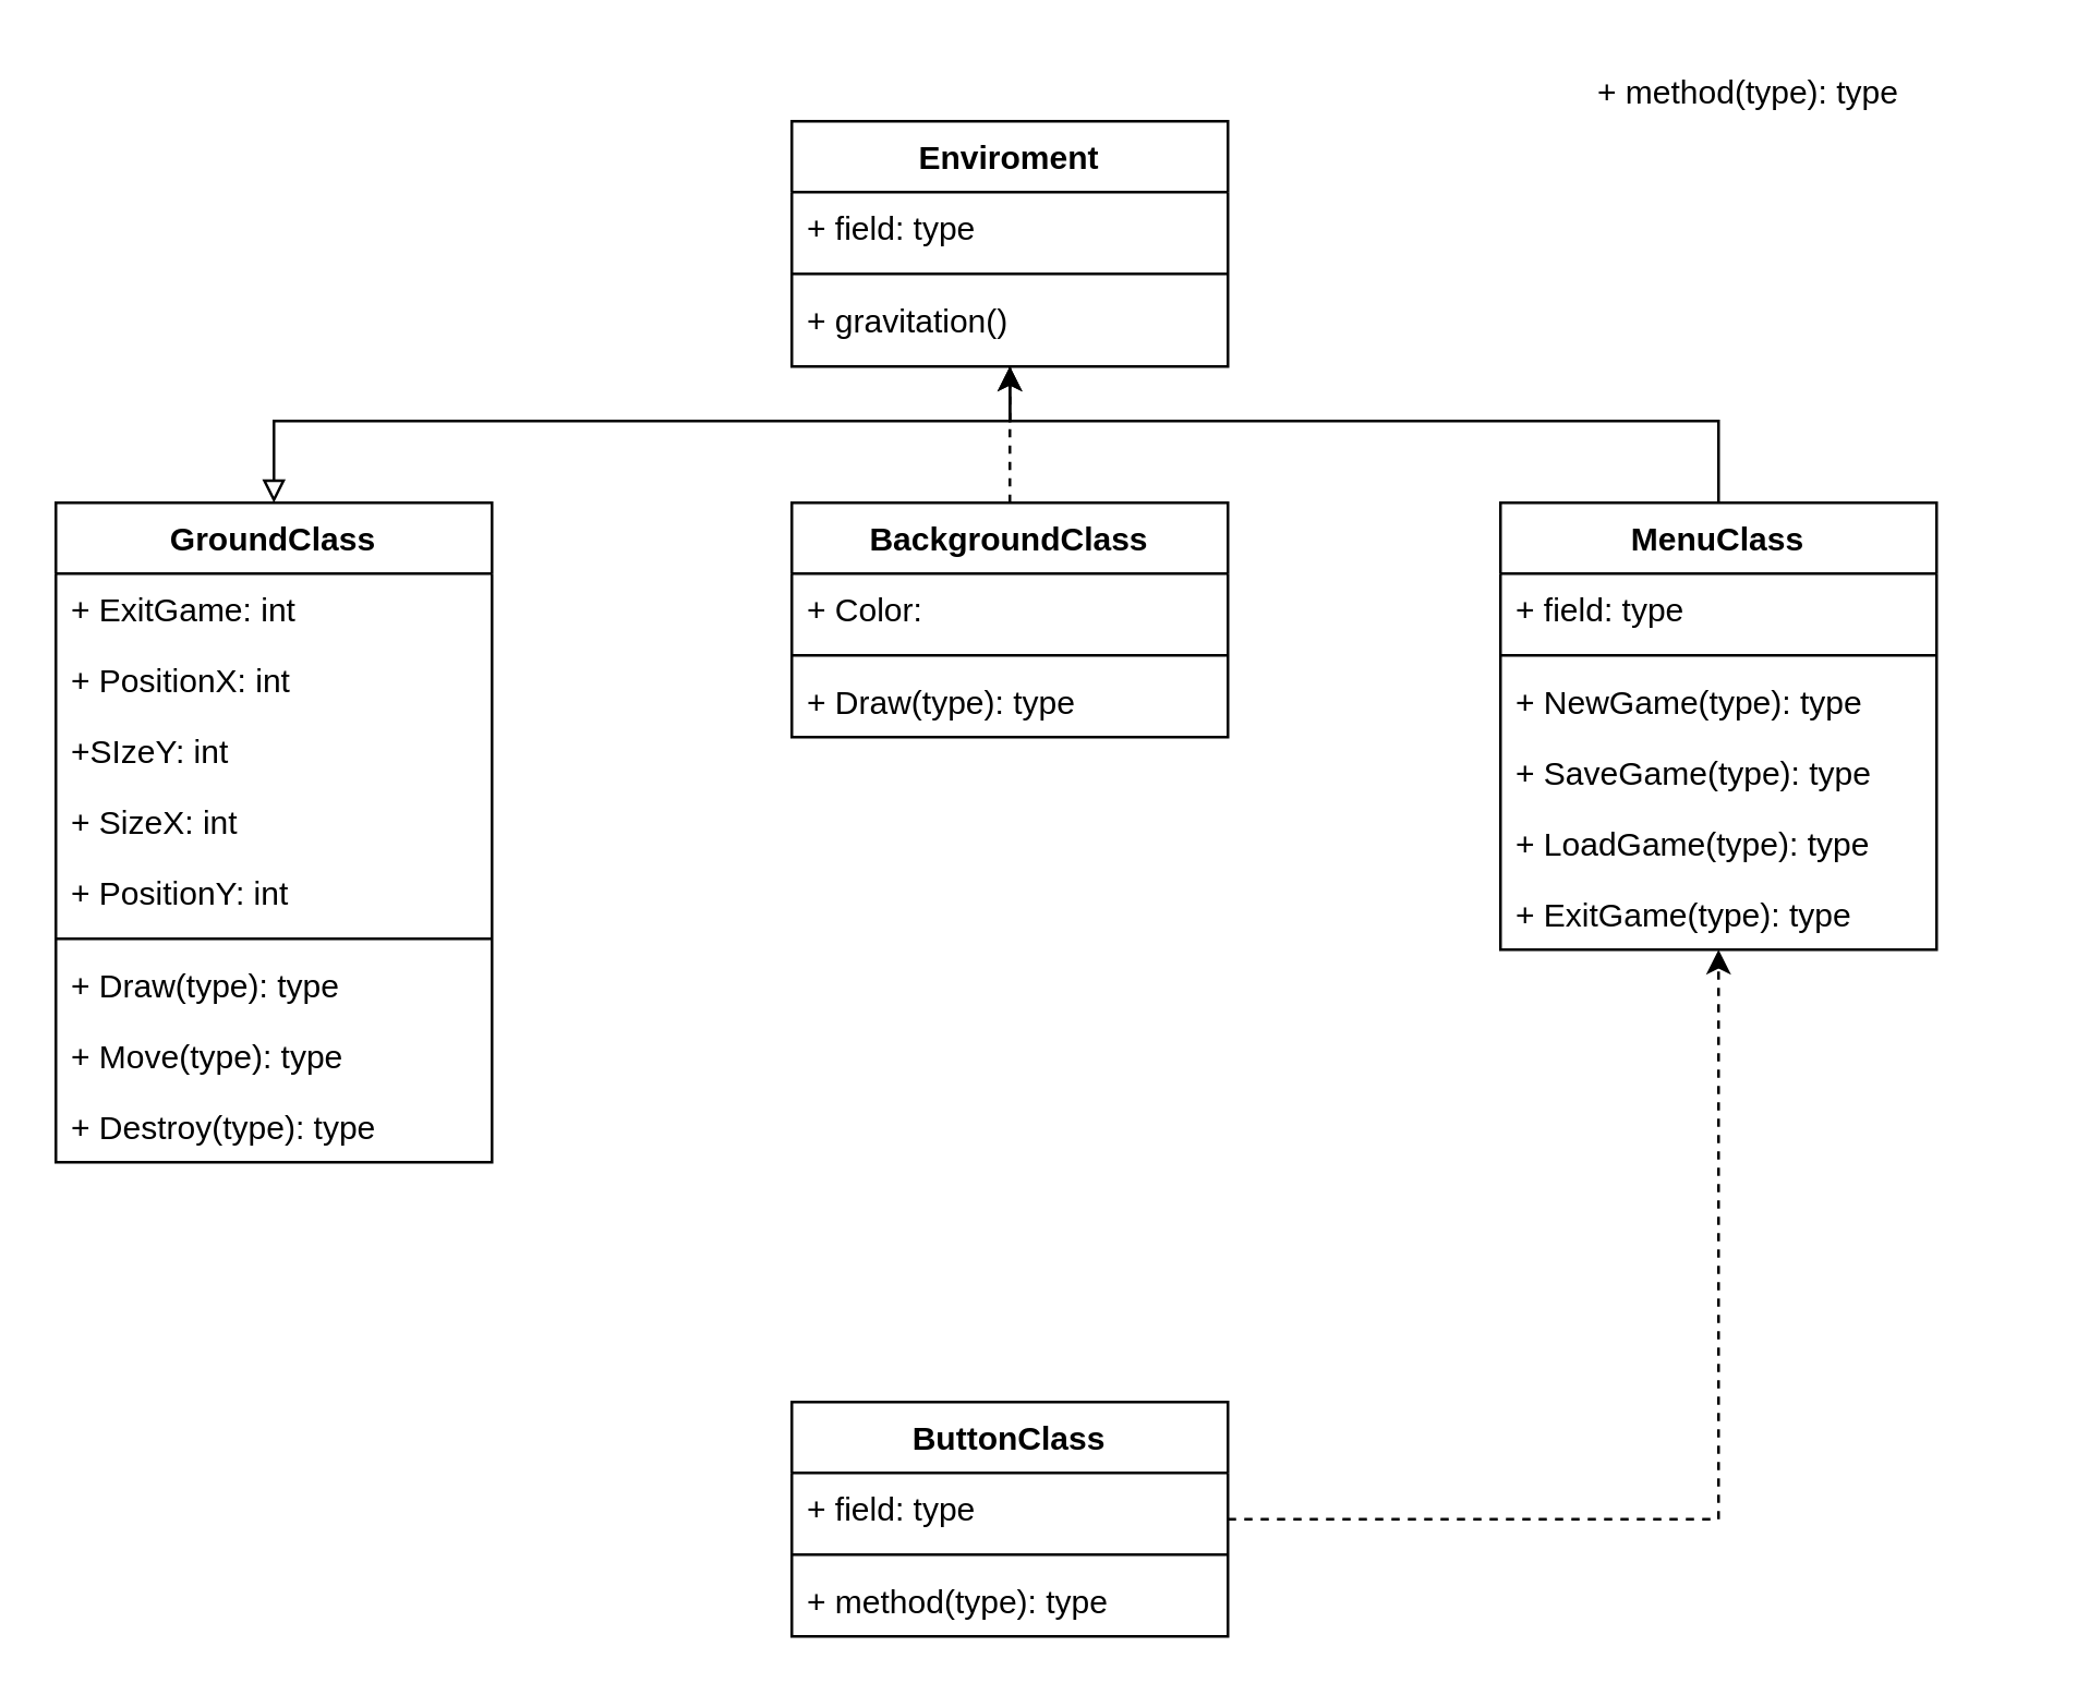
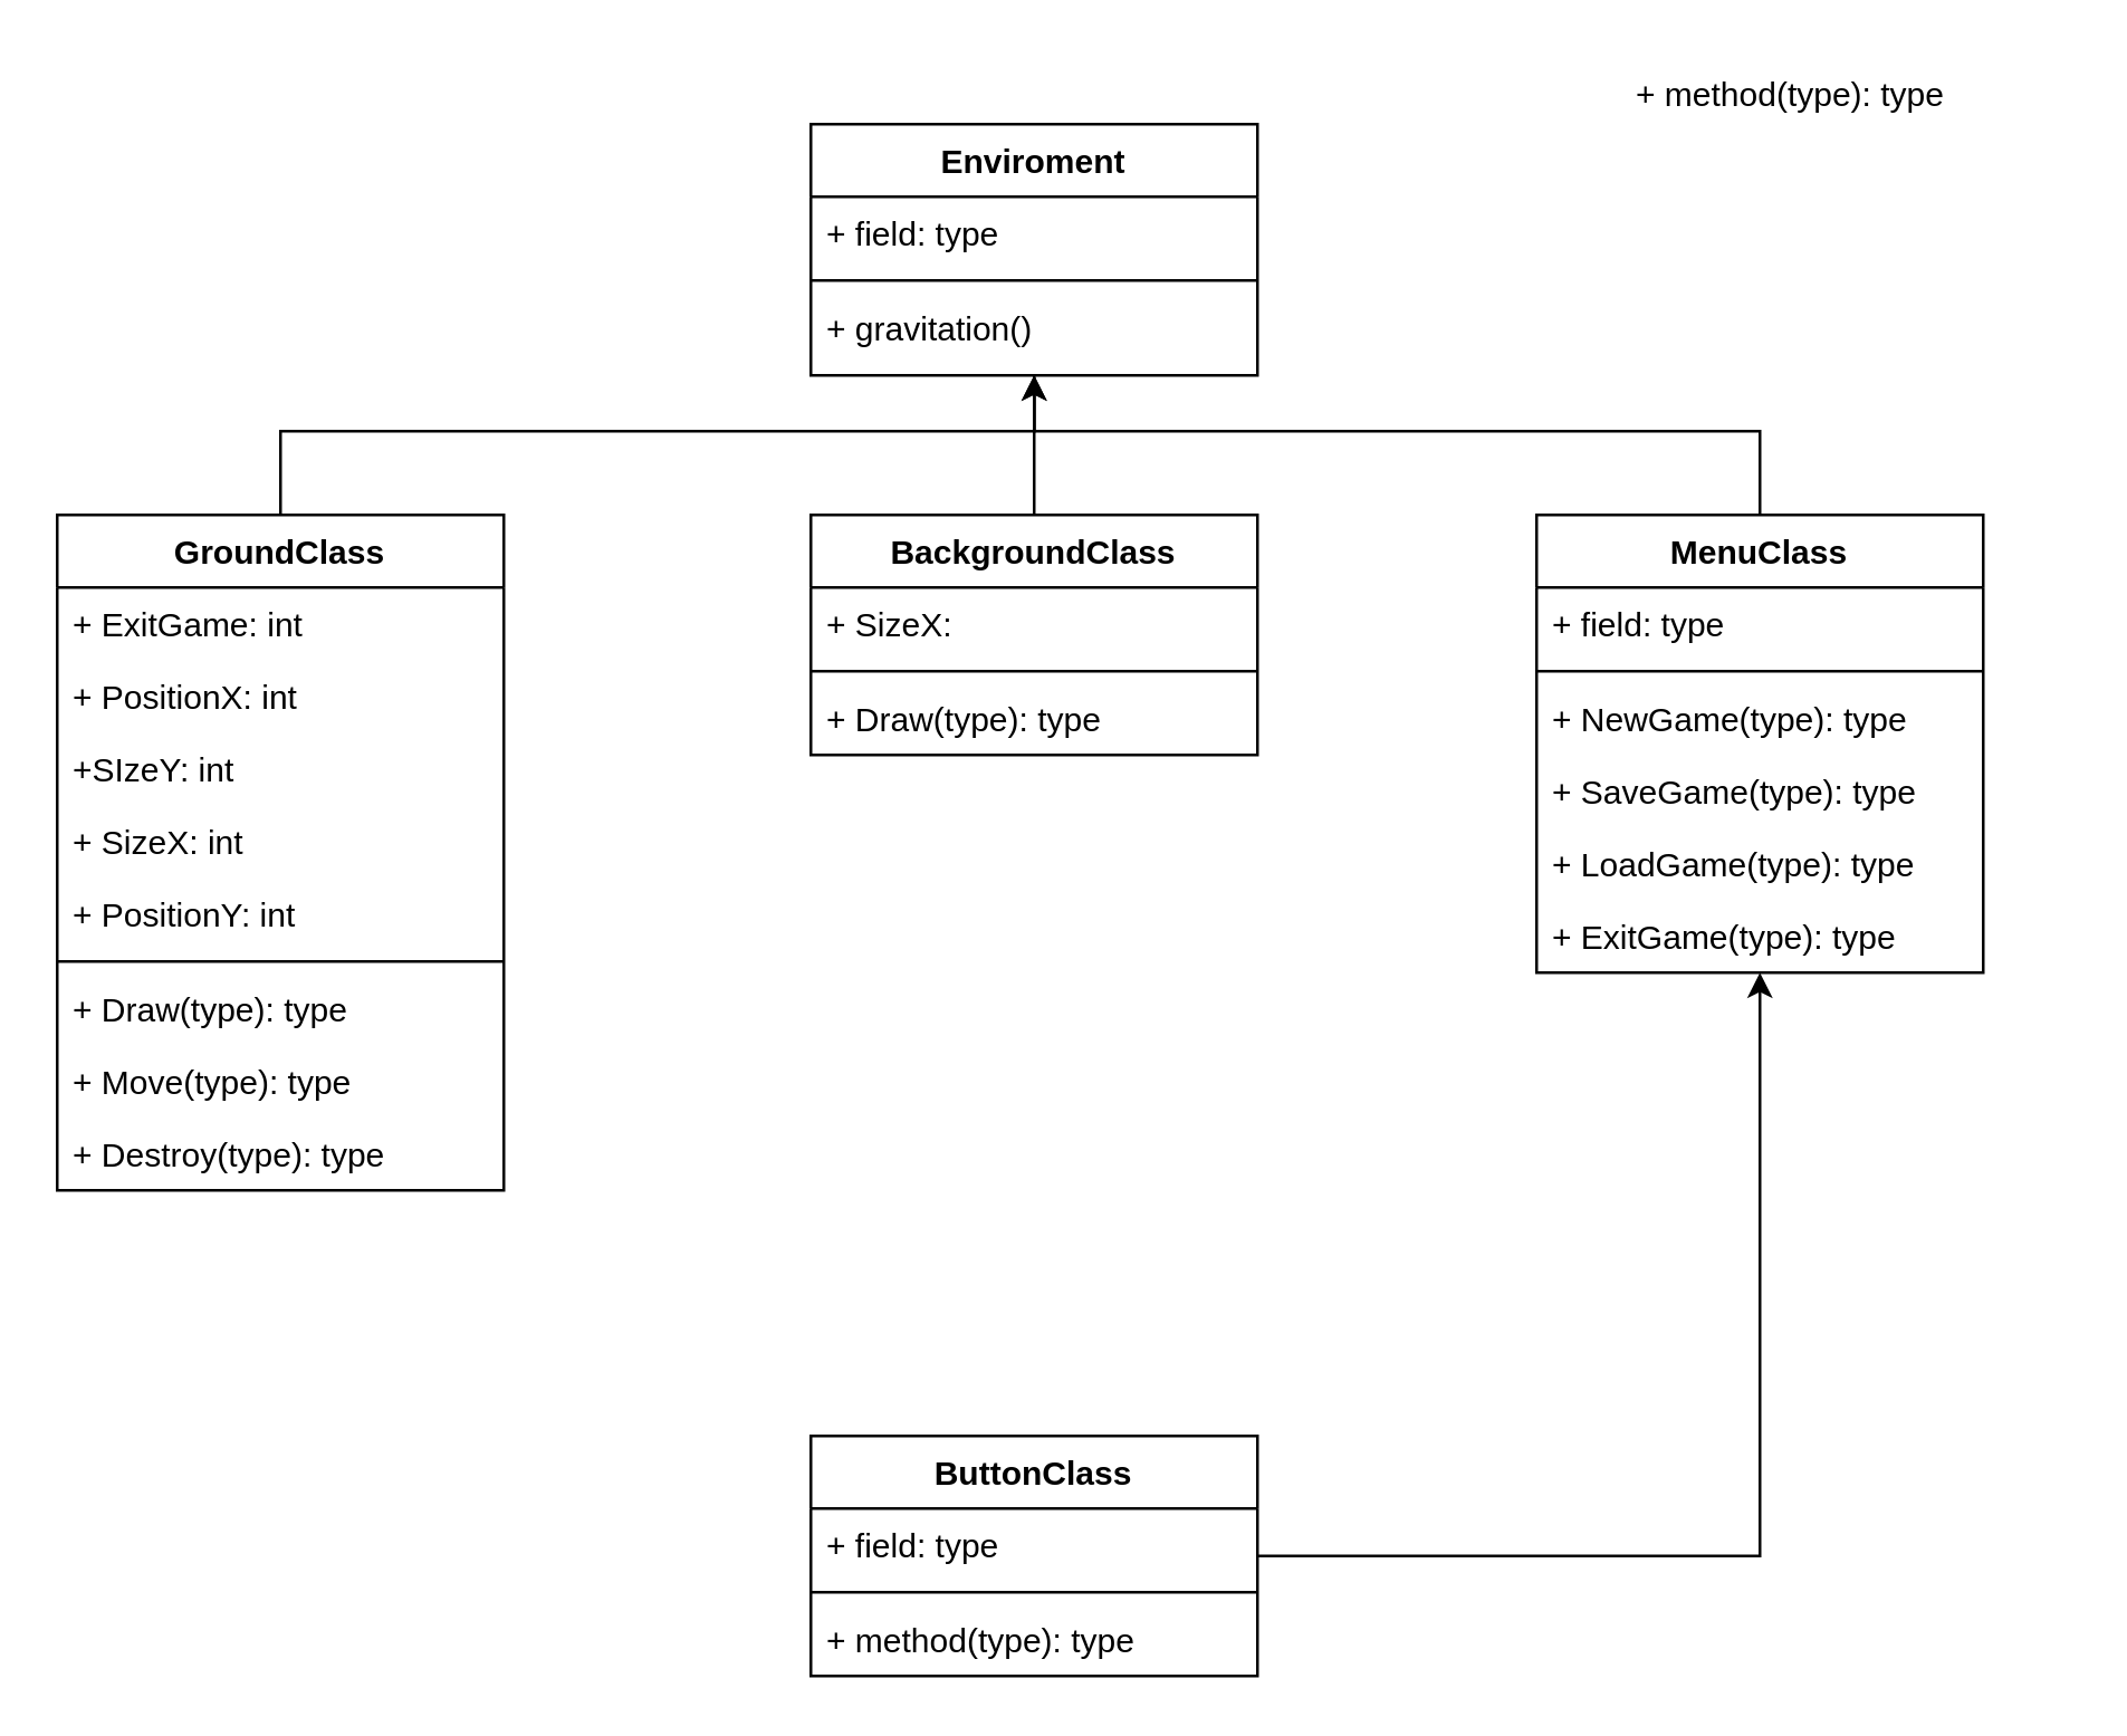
  <mxCell id="0" />
  <mxCell id="1" parent="0" />
- <mxCell id="2" style="edgeStyle=orthogonalEdgeStyle;rounded=0;orthogonalLoop=1;jettySize=auto;html=1;entryX=0.5;entryY=0;entryDx=0;entryDy=0;exitX=0.5;exitY=1;exitDx=0;exitDy=0;endArrow=block;endFill=0;" edge="1" parent="1" source="3" target="8"><mxGeometry relative="1" as="geometry"><Array as="points"><mxPoint x="370" y="154" /><mxPoint x="100" y="154" /></Array></mxGeometry></mxCell>
+ <mxCell id="2" style="edgeStyle=orthogonalEdgeStyle;rounded=0;orthogonalLoop=1;jettySize=auto;html=1;entryX=0.5;entryY=0;entryDx=0;entryDy=0;exitX=0.5;exitY=1;exitDx=0;exitDy=0;endArrow=none;endFill=0;" edge="1" parent="1" source="3" target="8"><mxGeometry relative="1" as="geometry"><Array as="points"><mxPoint x="370" y="154" /><mxPoint x="100" y="154" /></Array></mxGeometry></mxCell>
  <mxCell id="3" value="Enviroment" style="swimlane;fontStyle=1;align=center;verticalAlign=top;childLayout=stackLayout;horizontal=1;startSize=26;horizontalStack=0;resizeParent=1;resizeParentMax=0;resizeLast=0;collapsible=1;marginBottom=0;" vertex="1" parent="1"><mxGeometry x="290" y="44" width="160" height="90" as="geometry"><mxRectangle x="330" y="80" width="110" height="30" as="alternateBounds" /></mxGeometry></mxCell>
  <mxCell id="4" value="+ field: type" style="text;strokeColor=none;fillColor=none;align=left;verticalAlign=top;spacingLeft=4;spacingRight=4;overflow=hidden;rotatable=0;points=[[0,0.5],[1,0.5]];portConstraint=eastwest;" vertex="1" parent="3"><mxGeometry y="26" width="160" height="26" as="geometry" /></mxCell>
  <mxCell id="5" value="" style="line;strokeWidth=1;fillColor=none;align=left;verticalAlign=middle;spacingTop=-1;spacingLeft=3;spacingRight=3;rotatable=0;labelPosition=right;points=[];portConstraint=eastwest;strokeColor=inherit;" vertex="1" parent="3"><mxGeometry y="52" width="160" height="8" as="geometry" /></mxCell>
  <mxCell id="6" value="+ gravitation()" style="text;strokeColor=none;fillColor=none;align=left;verticalAlign=top;spacingLeft=4;spacingRight=4;overflow=hidden;rotatable=0;points=[[0,0.5],[1,0.5]];portConstraint=eastwest;" vertex="1" parent="3"><mxGeometry y="60" width="160" height="30" as="geometry" /></mxCell>
  <mxCell id="7" value="+ method(type): type" style="text;strokeColor=none;fillColor=none;align=left;verticalAlign=top;spacingLeft=4;spacingRight=4;overflow=hidden;rotatable=0;points=[[0,0.5],[1,0.5]];portConstraint=eastwest;" vertex="1" parent="1"><mxGeometry x="580" y="20" width="160" height="26" as="geometry" /></mxCell>
  <mxCell id="8" value="GroundClass" style="swimlane;fontStyle=1;align=center;verticalAlign=top;childLayout=stackLayout;horizontal=1;startSize=26;horizontalStack=0;resizeParent=1;resizeParentMax=0;resizeLast=0;collapsible=1;marginBottom=0;" vertex="1" parent="1"><mxGeometry x="20" y="184" width="160" height="242" as="geometry" /></mxCell>
  <mxCell id="9" value="+ ExitGame: int" style="text;strokeColor=none;fillColor=none;align=left;verticalAlign=top;spacingLeft=4;spacingRight=4;overflow=hidden;rotatable=0;points=[[0,0.5],[1,0.5]];portConstraint=eastwest;" vertex="1" parent="8"><mxGeometry y="26" width="160" height="26" as="geometry" /></mxCell>
  <mxCell id="10" value="+ PositionX: int" style="text;strokeColor=none;fillColor=none;align=left;verticalAlign=top;spacingLeft=4;spacingRight=4;overflow=hidden;rotatable=0;points=[[0,0.5],[1,0.5]];portConstraint=eastwest;" vertex="1" parent="8"><mxGeometry y="52" width="160" height="26" as="geometry" /></mxCell>
  <mxCell id="11" value="+SIzeY: int" style="text;strokeColor=none;fillColor=none;align=left;verticalAlign=top;spacingLeft=4;spacingRight=4;overflow=hidden;rotatable=0;points=[[0,0.5],[1,0.5]];portConstraint=eastwest;" vertex="1" parent="8"><mxGeometry y="78" width="160" height="26" as="geometry" /></mxCell>
  <mxCell id="12" value="+ SizeX: int" style="text;strokeColor=none;fillColor=none;align=left;verticalAlign=top;spacingLeft=4;spacingRight=4;overflow=hidden;rotatable=0;points=[[0,0.5],[1,0.5]];portConstraint=eastwest;" vertex="1" parent="8"><mxGeometry y="104" width="160" height="26" as="geometry" /></mxCell>
  <mxCell id="13" value="+ PositionY: int" style="text;strokeColor=none;fillColor=none;align=left;verticalAlign=top;spacingLeft=4;spacingRight=4;overflow=hidden;rotatable=0;points=[[0,0.5],[1,0.5]];portConstraint=eastwest;" vertex="1" parent="8"><mxGeometry y="130" width="160" height="26" as="geometry" /></mxCell>
  <mxCell id="14" value="" style="line;strokeWidth=1;fillColor=none;align=left;verticalAlign=middle;spacingTop=-1;spacingLeft=3;spacingRight=3;rotatable=0;labelPosition=right;points=[];portConstraint=eastwest;strokeColor=inherit;" vertex="1" parent="8"><mxGeometry y="156" width="160" height="8" as="geometry" /></mxCell>
  <mxCell id="15" value="+ Draw(type): type" style="text;strokeColor=none;fillColor=none;align=left;verticalAlign=top;spacingLeft=4;spacingRight=4;overflow=hidden;rotatable=0;points=[[0,0.5],[1,0.5]];portConstraint=eastwest;" vertex="1" parent="8"><mxGeometry y="164" width="160" height="26" as="geometry" /></mxCell>
  <mxCell id="16" value="+ Move(type): type" style="text;strokeColor=none;fillColor=none;align=left;verticalAlign=top;spacingLeft=4;spacingRight=4;overflow=hidden;rotatable=0;points=[[0,0.5],[1,0.5]];portConstraint=eastwest;" vertex="1" parent="8"><mxGeometry y="190" width="160" height="26" as="geometry" /></mxCell>
  <mxCell id="17" value="+ Destroy(type): type" style="text;strokeColor=none;fillColor=none;align=left;verticalAlign=top;spacingLeft=4;spacingRight=4;overflow=hidden;rotatable=0;points=[[0,0.5],[1,0.5]];portConstraint=eastwest;" vertex="1" parent="8"><mxGeometry y="216" width="160" height="26" as="geometry" /></mxCell>
- <mxCell id="18" style="edgeStyle=orthogonalEdgeStyle;rounded=0;orthogonalLoop=1;jettySize=auto;html=1;exitX=0.5;exitY=0;exitDx=0;exitDy=0;entryX=0.5;entryY=1;entryDx=0;entryDy=0;dashed=1;" edge="1" parent="1" source="19" target="3"><mxGeometry relative="1" as="geometry"><mxPoint x="360" y="154" as="targetPoint" /></mxGeometry></mxCell>
+ <mxCell id="18" style="edgeStyle=orthogonalEdgeStyle;rounded=0;orthogonalLoop=1;jettySize=auto;html=1;exitX=0.5;exitY=0;exitDx=0;exitDy=0;entryX=0.5;entryY=1;entryDx=0;entryDy=0;" edge="1" parent="1" source="19" target="3"><mxGeometry relative="1" as="geometry"><mxPoint x="360" y="154" as="targetPoint" /></mxGeometry></mxCell>
  <mxCell id="19" value="BackgroundClass" style="swimlane;fontStyle=1;align=center;verticalAlign=top;childLayout=stackLayout;horizontal=1;startSize=26;horizontalStack=0;resizeParent=1;resizeParentMax=0;resizeLast=0;collapsible=1;marginBottom=0;" vertex="1" parent="1"><mxGeometry x="290" y="184" width="160" height="86" as="geometry"><mxRectangle x="320" y="220" width="100" height="30" as="alternateBounds" /></mxGeometry></mxCell>
- <mxCell id="20" value="+ Color: " style="text;strokeColor=none;fillColor=none;align=left;verticalAlign=top;spacingLeft=4;spacingRight=4;overflow=hidden;rotatable=0;points=[[0,0.5],[1,0.5]];portConstraint=eastwest;" vertex="1" parent="19"><mxGeometry y="26" width="160" height="26" as="geometry" /></mxCell>
+ <mxCell id="20" value="+ SizeX: " style="text;strokeColor=none;fillColor=none;align=left;verticalAlign=top;spacingLeft=4;spacingRight=4;overflow=hidden;rotatable=0;points=[[0,0.5],[1,0.5]];portConstraint=eastwest;" vertex="1" parent="19"><mxGeometry y="26" width="160" height="26" as="geometry" /></mxCell>
  <mxCell id="21" value="" style="line;strokeWidth=1;fillColor=none;align=left;verticalAlign=middle;spacingTop=-1;spacingLeft=3;spacingRight=3;rotatable=0;labelPosition=right;points=[];portConstraint=eastwest;strokeColor=inherit;" vertex="1" parent="19"><mxGeometry y="52" width="160" height="8" as="geometry" /></mxCell>
  <mxCell id="22" value="+ Draw(type): type" style="text;strokeColor=none;fillColor=none;align=left;verticalAlign=top;spacingLeft=4;spacingRight=4;overflow=hidden;rotatable=0;points=[[0,0.5],[1,0.5]];portConstraint=eastwest;" vertex="1" parent="19"><mxGeometry y="60" width="160" height="26" as="geometry" /></mxCell>
  <mxCell id="23" style="edgeStyle=orthogonalEdgeStyle;rounded=0;orthogonalLoop=1;jettySize=auto;html=1;entryX=0.5;entryY=1;entryDx=0;entryDy=0;" edge="1" parent="1" source="24" target="3"><mxGeometry relative="1" as="geometry"><Array as="points"><mxPoint x="630" y="154" /><mxPoint x="370" y="154" /></Array></mxGeometry></mxCell>
  <mxCell id="24" value="MenuClass" style="swimlane;fontStyle=1;align=center;verticalAlign=top;childLayout=stackLayout;horizontal=1;startSize=26;horizontalStack=0;resizeParent=1;resizeParentMax=0;resizeLast=0;collapsible=1;marginBottom=0;" vertex="1" parent="1"><mxGeometry x="550" y="184" width="160" height="164" as="geometry"><mxRectangle x="590" y="220" width="100" height="30" as="alternateBounds" /></mxGeometry></mxCell>
  <mxCell id="25" value="+ field: type" style="text;strokeColor=none;fillColor=none;align=left;verticalAlign=top;spacingLeft=4;spacingRight=4;overflow=hidden;rotatable=0;points=[[0,0.5],[1,0.5]];portConstraint=eastwest;" vertex="1" parent="24"><mxGeometry y="26" width="160" height="26" as="geometry" /></mxCell>
  <mxCell id="26" value="" style="line;strokeWidth=1;fillColor=none;align=left;verticalAlign=middle;spacingTop=-1;spacingLeft=3;spacingRight=3;rotatable=0;labelPosition=right;points=[];portConstraint=eastwest;strokeColor=inherit;" vertex="1" parent="24"><mxGeometry y="52" width="160" height="8" as="geometry" /></mxCell>
  <mxCell id="27" value="+ NewGame(type): type" style="text;strokeColor=none;fillColor=none;align=left;verticalAlign=top;spacingLeft=4;spacingRight=4;overflow=hidden;rotatable=0;points=[[0,0.5],[1,0.5]];portConstraint=eastwest;" vertex="1" parent="24"><mxGeometry y="60" width="160" height="26" as="geometry" /></mxCell>
  <mxCell id="28" value="+ SaveGame(type): type" style="text;strokeColor=none;fillColor=none;align=left;verticalAlign=top;spacingLeft=4;spacingRight=4;overflow=hidden;rotatable=0;points=[[0,0.5],[1,0.5]];portConstraint=eastwest;" vertex="1" parent="24"><mxGeometry y="86" width="160" height="26" as="geometry" /></mxCell>
  <mxCell id="29" value="+ LoadGame(type): type" style="text;strokeColor=none;fillColor=none;align=left;verticalAlign=top;spacingLeft=4;spacingRight=4;overflow=hidden;rotatable=0;points=[[0,0.5],[1,0.5]];portConstraint=eastwest;" vertex="1" parent="24"><mxGeometry y="112" width="160" height="26" as="geometry" /></mxCell>
  <mxCell id="30" value="+ ExitGame(type): type" style="text;strokeColor=none;fillColor=none;align=left;verticalAlign=top;spacingLeft=4;spacingRight=4;overflow=hidden;rotatable=0;points=[[0,0.5],[1,0.5]];portConstraint=eastwest;" vertex="1" parent="24"><mxGeometry y="138" width="160" height="26" as="geometry" /></mxCell>
- <mxCell id="31" style="edgeStyle=orthogonalEdgeStyle;rounded=0;orthogonalLoop=1;jettySize=auto;html=1;entryX=0.5;entryY=1;entryDx=0;entryDy=0;dashed=1;" edge="1" parent="1" source="32" target="24"><mxGeometry relative="1" as="geometry" /></mxCell>
+ <mxCell id="31" style="edgeStyle=orthogonalEdgeStyle;rounded=0;orthogonalLoop=1;jettySize=auto;html=1;entryX=0.5;entryY=1;entryDx=0;entryDy=0;" edge="1" parent="1" source="32" target="24"><mxGeometry relative="1" as="geometry" /></mxCell>
  <mxCell id="32" value="ButtonClass" style="swimlane;fontStyle=1;align=center;verticalAlign=top;childLayout=stackLayout;horizontal=1;startSize=26;horizontalStack=0;resizeParent=1;resizeParentMax=0;resizeLast=0;collapsible=1;marginBottom=0;" vertex="1" parent="1"><mxGeometry x="290" y="514" width="160" height="86" as="geometry" /></mxCell>
  <mxCell id="33" value="+ field: type" style="text;strokeColor=none;fillColor=none;align=left;verticalAlign=top;spacingLeft=4;spacingRight=4;overflow=hidden;rotatable=0;points=[[0,0.5],[1,0.5]];portConstraint=eastwest;" vertex="1" parent="32"><mxGeometry y="26" width="160" height="26" as="geometry" /></mxCell>
  <mxCell id="34" value="" style="line;strokeWidth=1;fillColor=none;align=left;verticalAlign=middle;spacingTop=-1;spacingLeft=3;spacingRight=3;rotatable=0;labelPosition=right;points=[];portConstraint=eastwest;strokeColor=inherit;" vertex="1" parent="32"><mxGeometry y="52" width="160" height="8" as="geometry" /></mxCell>
  <mxCell id="35" value="+ method(type): type" style="text;strokeColor=none;fillColor=none;align=left;verticalAlign=top;spacingLeft=4;spacingRight=4;overflow=hidden;rotatable=0;points=[[0,0.5],[1,0.5]];portConstraint=eastwest;" vertex="1" parent="32"><mxGeometry y="60" width="160" height="26" as="geometry" /></mxCell>
